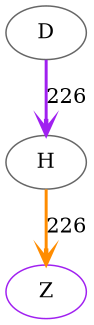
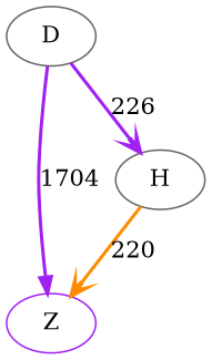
  digraph {
    rankdir=TB
    node [color=gray40]
    edge [arrowhead=vee color=purple style=bold]
    Z [color=purple]
    D
    H
+   D -> Z [arrowhead=normal label=1704]
    D -> H [label=226]
-   H -> Z [color=darkorange label=226]
+   H -> Z [color=darkorange label=220]
  }
